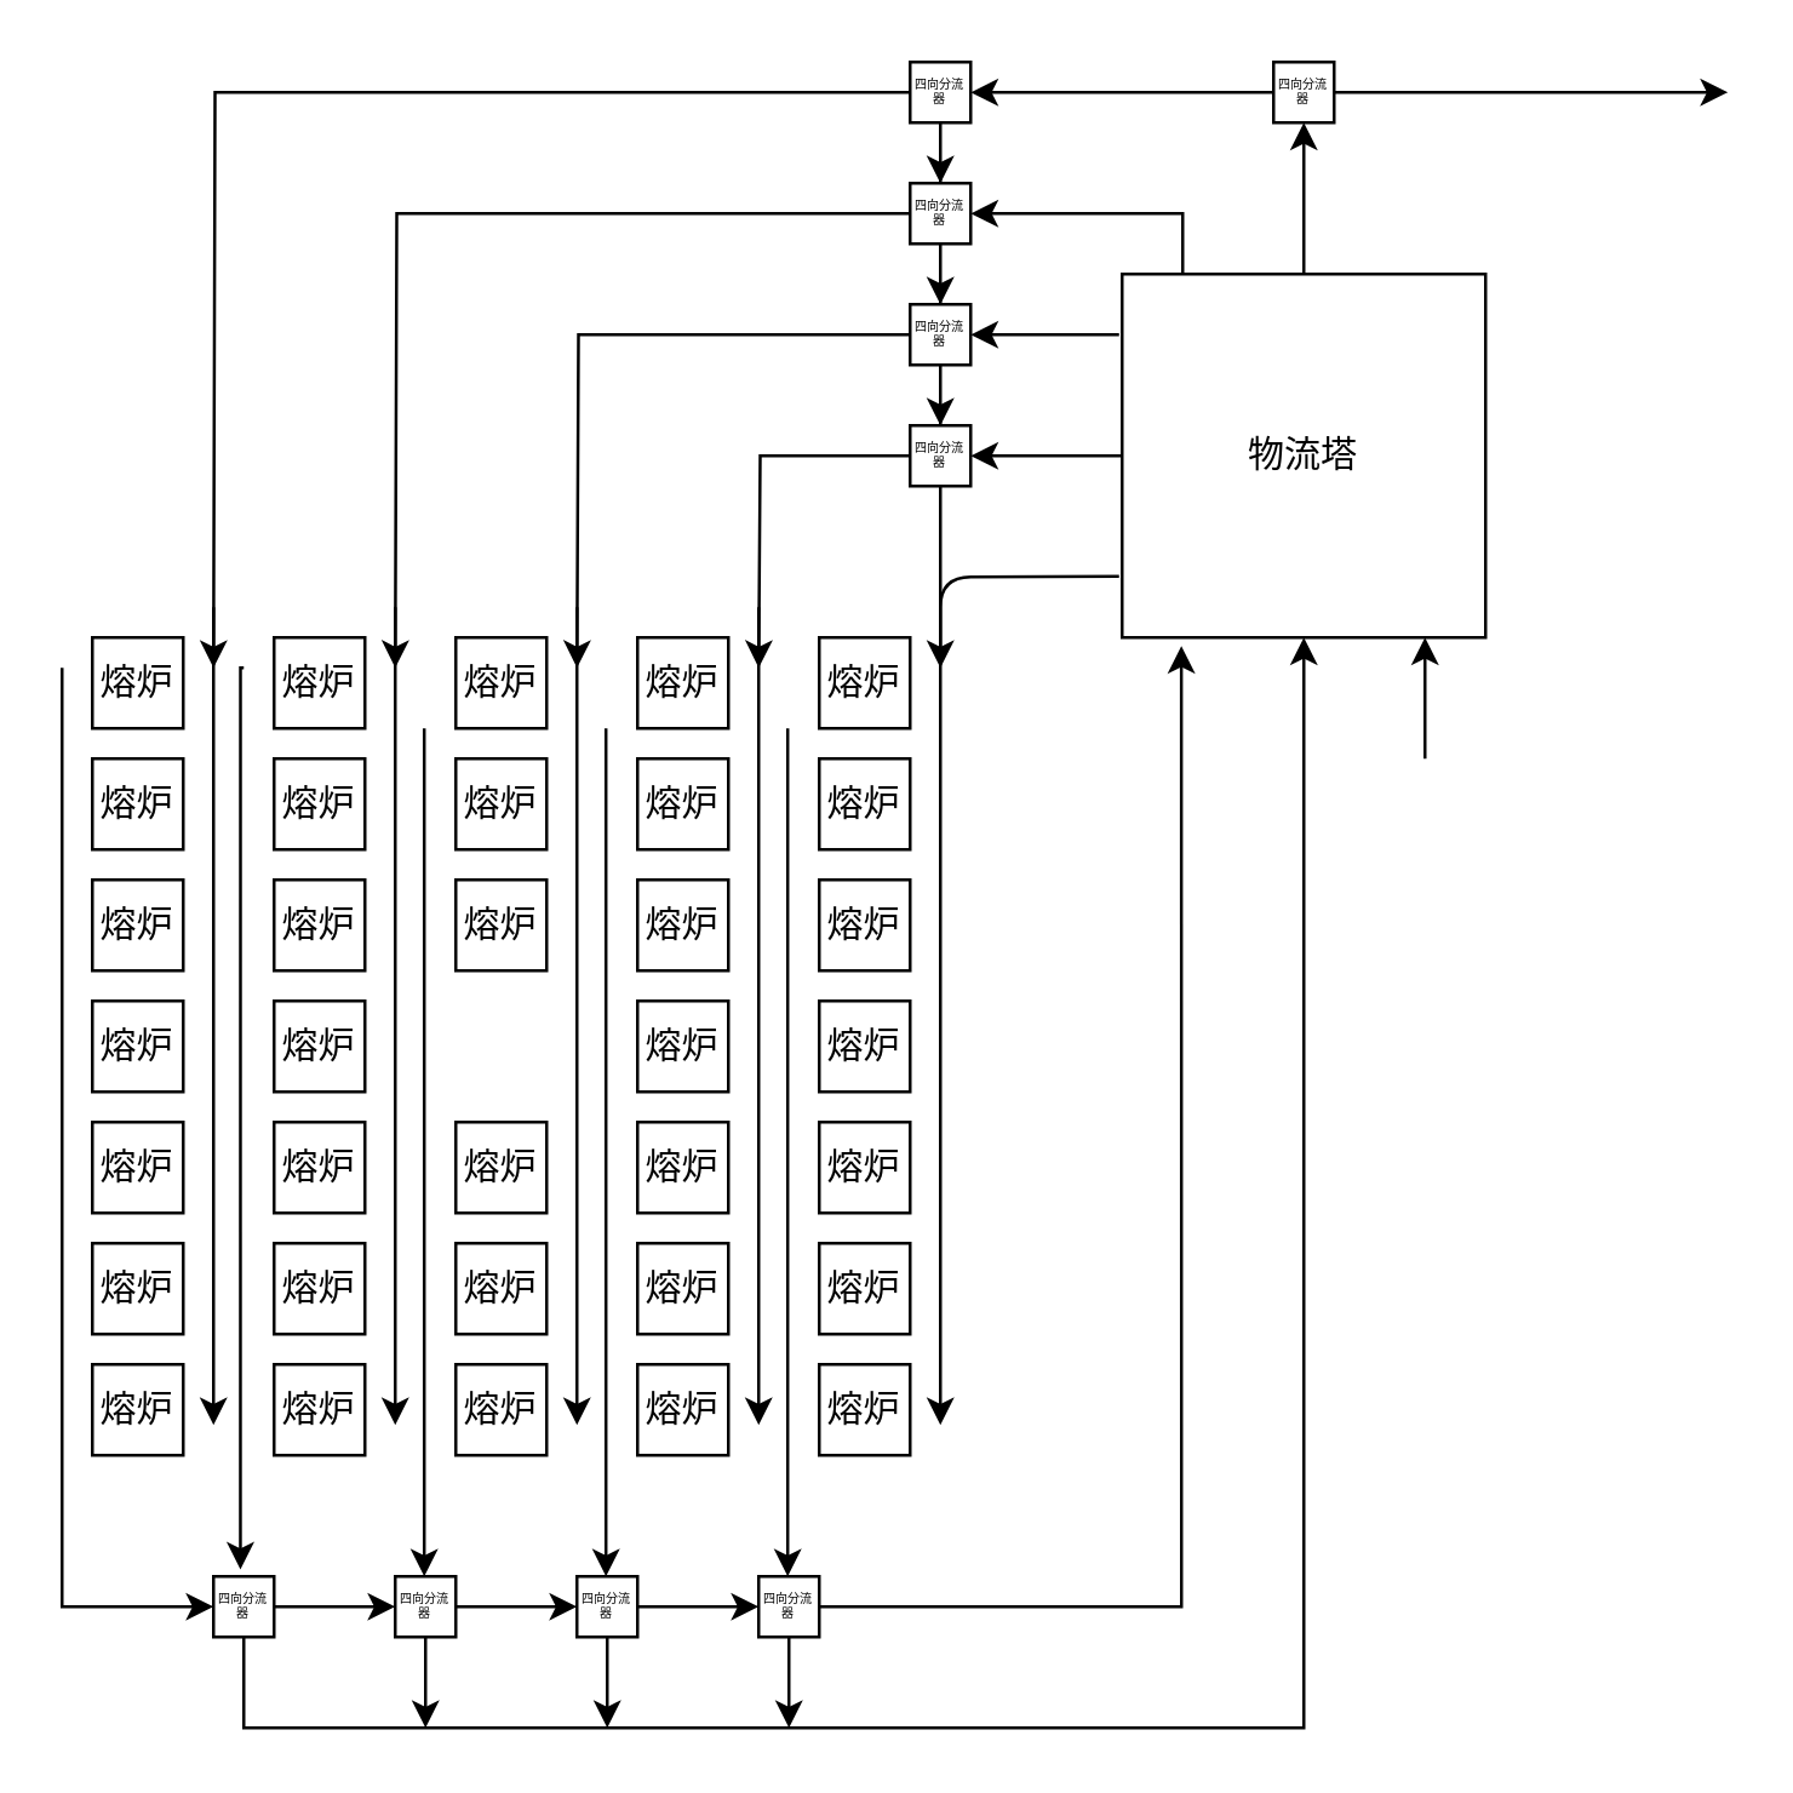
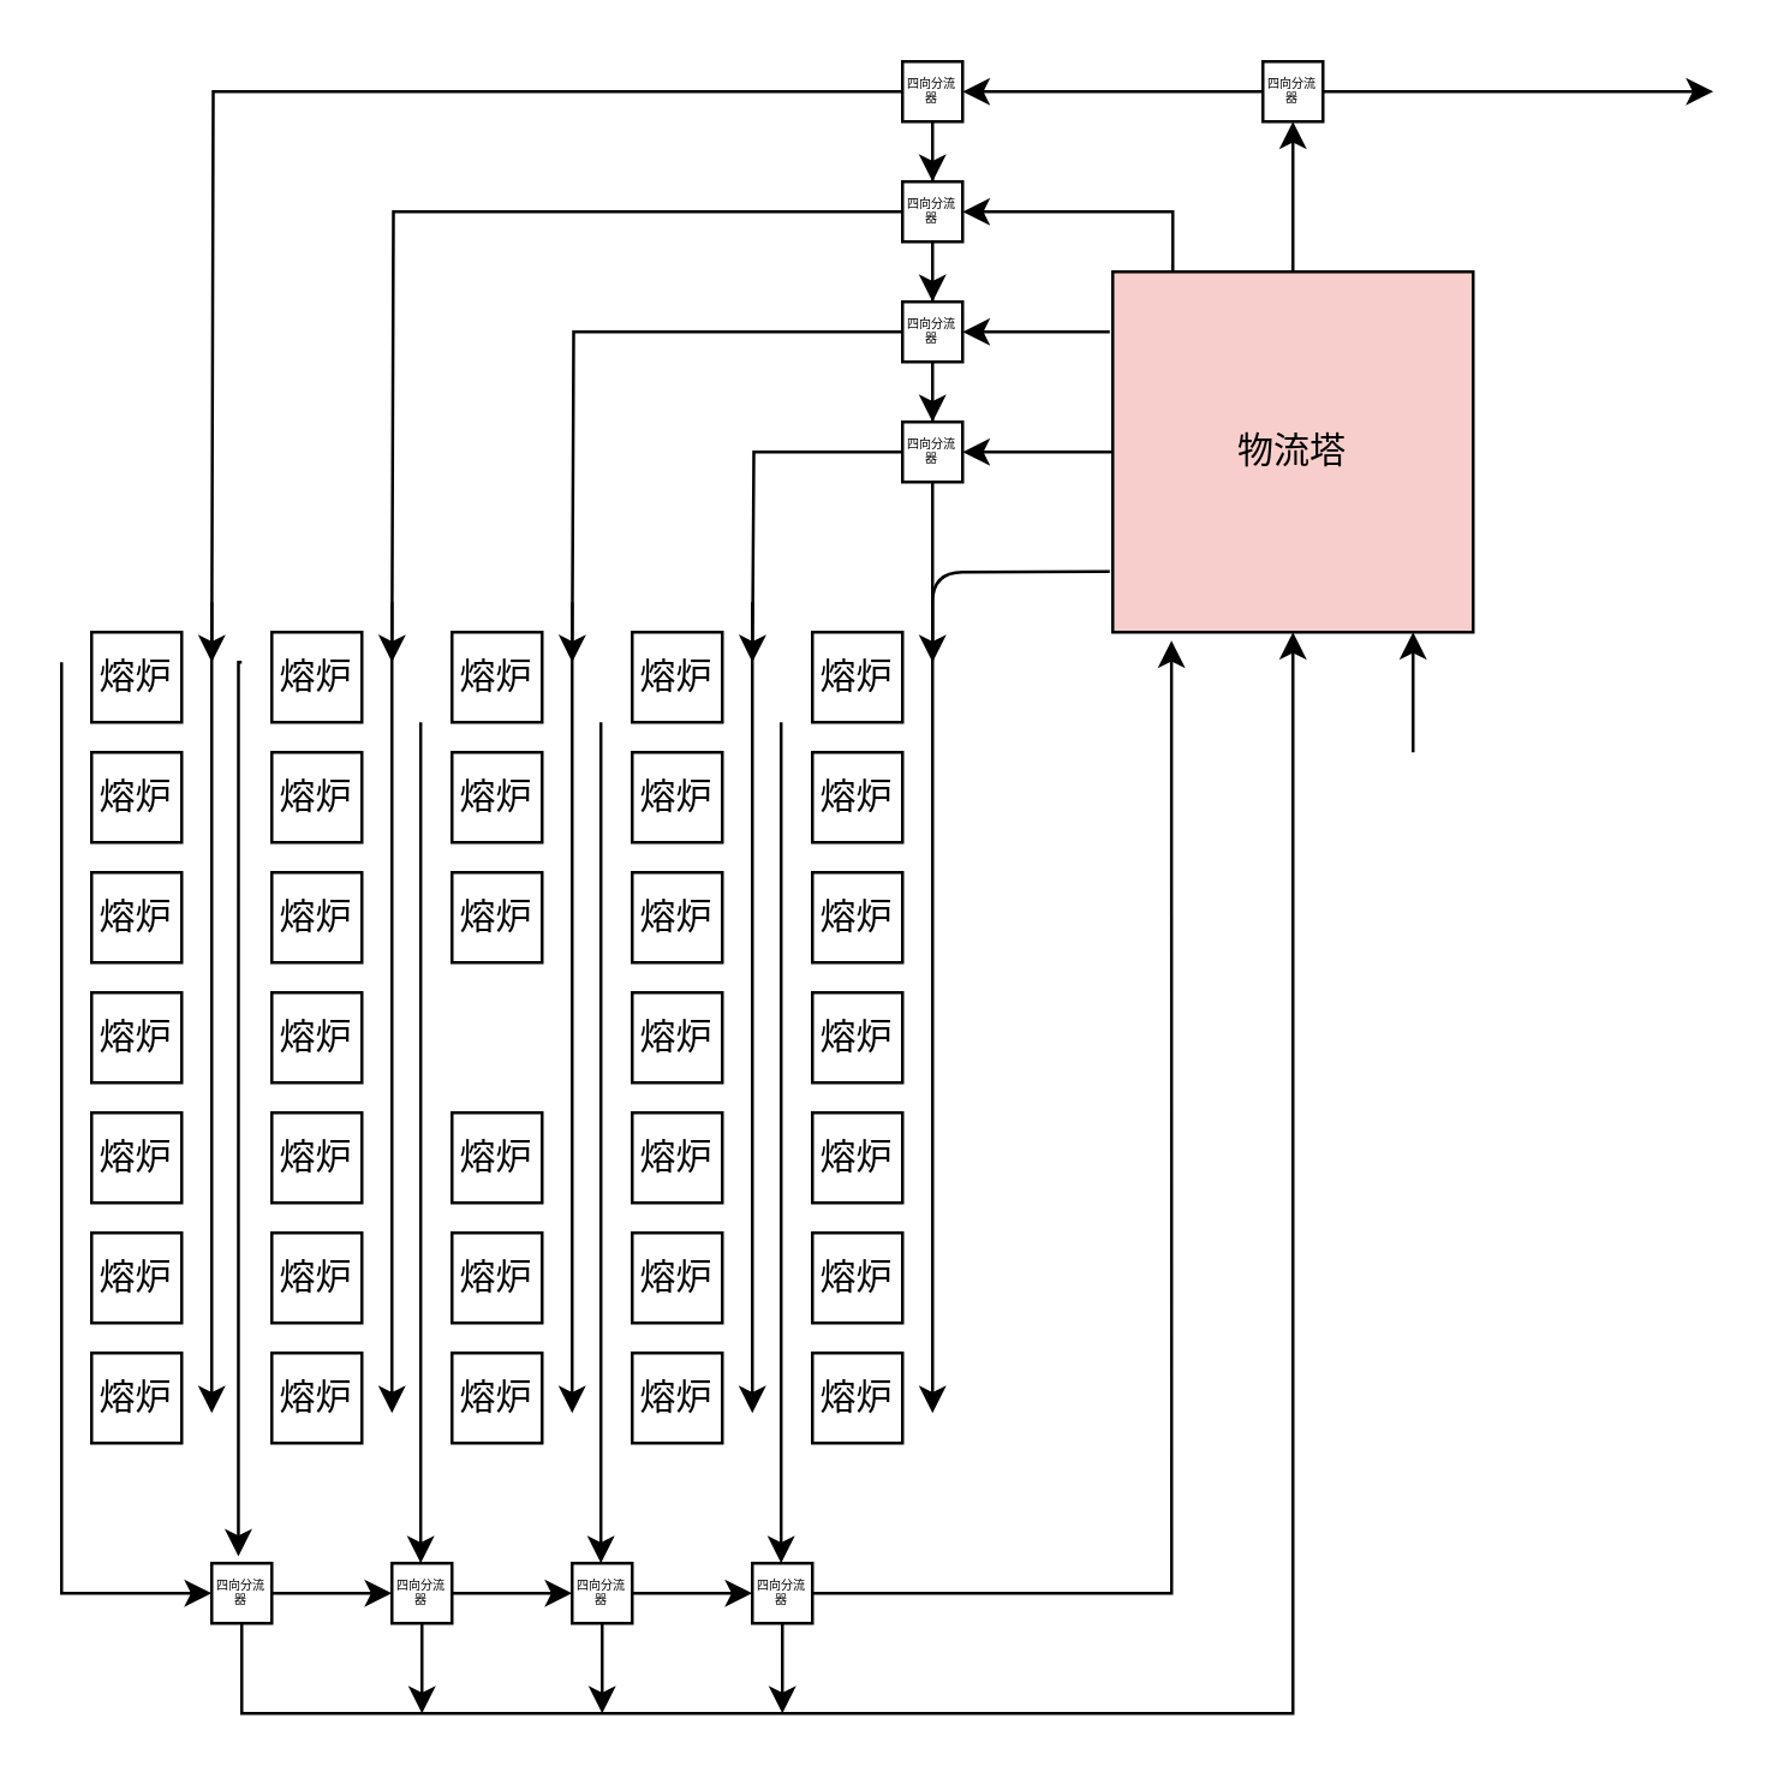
  <mxCell id="0" />
  <mxCell id="1" parent="0" />
  <mxCell id="2" style="edgeStyle=orthogonalEdgeStyle;rounded=0;orthogonalLoop=1;jettySize=auto;html=1;entryX=0.5;entryY=1;entryDx=0;entryDy=0;" edge="1" parent="1" source="4" target="22"><mxGeometry relative="1" as="geometry"><mxPoint x="430" y="50" as="targetPoint" /></mxGeometry></mxCell>
  <mxCell id="3" style="edgeStyle=orthogonalEdgeStyle;rounded=0;orthogonalLoop=1;jettySize=auto;html=1;entryX=1;entryY=0.5;entryDx=0;entryDy=0;" edge="1" parent="1" source="4" target="13"><mxGeometry relative="1" as="geometry" /></mxCell>
- <mxCell id="4" value="物流塔" style="whiteSpace=wrap;html=1;aspect=fixed;" vertex="1" parent="1"><mxGeometry x="370" y="90" width="120" height="120" as="geometry" /></mxCell>
+ <mxCell id="4" value="物流塔" style="whiteSpace=wrap;html=1;aspect=fixed;fillColor=#f8cecc;" vertex="1" parent="1"><mxGeometry x="370" y="90" width="120" height="120" as="geometry" /></mxCell>
  <mxCell id="5" style="edgeStyle=orthogonalEdgeStyle;rounded=0;orthogonalLoop=1;jettySize=auto;html=1;entryX=0.5;entryY=0;entryDx=0;entryDy=0;" edge="1" parent="1" source="7" target="10"><mxGeometry relative="1" as="geometry" /></mxCell>
  <mxCell id="6" style="edgeStyle=orthogonalEdgeStyle;rounded=0;orthogonalLoop=1;jettySize=auto;html=1;" edge="1" parent="1" source="7"><mxGeometry relative="1" as="geometry"><mxPoint x="130" y="220" as="targetPoint" /></mxGeometry></mxCell>
  <mxCell id="7" value="四向分流器" style="whiteSpace=wrap;html=1;aspect=fixed;fontSize=4;" vertex="1" parent="1"><mxGeometry x="300" y="60" width="20" height="20" as="geometry" /></mxCell>
  <mxCell id="8" style="edgeStyle=orthogonalEdgeStyle;rounded=0;orthogonalLoop=1;jettySize=auto;html=1;entryX=0.5;entryY=0;entryDx=0;entryDy=0;" edge="1" parent="1" source="10" target="13"><mxGeometry relative="1" as="geometry" /></mxCell>
  <mxCell id="9" style="edgeStyle=orthogonalEdgeStyle;rounded=0;orthogonalLoop=1;jettySize=auto;html=1;" edge="1" parent="1" source="10"><mxGeometry relative="1" as="geometry"><mxPoint x="190" y="220" as="targetPoint" /></mxGeometry></mxCell>
  <mxCell id="10" value="四向分流器" style="whiteSpace=wrap;html=1;aspect=fixed;fontSize=4;" vertex="1" parent="1"><mxGeometry x="300" y="100" width="20" height="20" as="geometry" /></mxCell>
  <mxCell id="11" style="edgeStyle=orthogonalEdgeStyle;rounded=0;orthogonalLoop=1;jettySize=auto;html=1;" edge="1" parent="1" source="13"><mxGeometry relative="1" as="geometry"><mxPoint x="310" y="220" as="targetPoint" /></mxGeometry></mxCell>
  <mxCell id="12" style="edgeStyle=orthogonalEdgeStyle;rounded=0;orthogonalLoop=1;jettySize=auto;html=1;" edge="1" parent="1" source="13"><mxGeometry relative="1" as="geometry"><mxPoint x="250" y="220" as="targetPoint" /></mxGeometry></mxCell>
  <mxCell id="13" value="四向分流器" style="whiteSpace=wrap;html=1;aspect=fixed;fontSize=4;" vertex="1" parent="1"><mxGeometry x="300" y="140" width="20" height="20" as="geometry" /></mxCell>
  <mxCell id="14" value="" style="endArrow=classic;html=1;entryX=1;entryY=0.5;entryDx=0;entryDy=0;" edge="1" parent="1" target="10"><mxGeometry width="50" height="50" relative="1" as="geometry"><mxPoint x="369" y="110" as="sourcePoint" /><mxPoint x="330" y="110" as="targetPoint" /></mxGeometry></mxCell>
  <mxCell id="15" value="" style="endArrow=classic;html=1;" edge="1" parent="1"><mxGeometry width="50" height="50" relative="1" as="geometry"><mxPoint x="369" y="189.83" as="sourcePoint" /><mxPoint x="310" y="470" as="targetPoint" /><Array as="points"><mxPoint x="310" y="190" /></Array></mxGeometry></mxCell>
  <mxCell id="16" style="edgeStyle=orthogonalEdgeStyle;rounded=0;orthogonalLoop=1;jettySize=auto;html=1;entryX=1;entryY=0.5;entryDx=0;entryDy=0;" edge="1" parent="1" target="7"><mxGeometry relative="1" as="geometry"><mxPoint x="390" y="90" as="sourcePoint" /><mxPoint x="390" y="50" as="targetPoint" /><Array as="points"><mxPoint x="390" y="70" /></Array></mxGeometry></mxCell>
  <mxCell id="17" style="edgeStyle=orthogonalEdgeStyle;rounded=0;orthogonalLoop=1;jettySize=auto;html=1;entryX=0.5;entryY=1;entryDx=0;entryDy=0;" edge="1" parent="1"><mxGeometry relative="1" as="geometry"><mxPoint x="470" y="250" as="sourcePoint" /><mxPoint x="470" y="210" as="targetPoint" /><Array as="points"><mxPoint x="470" y="230" /><mxPoint x="470" y="230" /></Array></mxGeometry></mxCell>
  <mxCell id="18" style="edgeStyle=orthogonalEdgeStyle;rounded=0;orthogonalLoop=1;jettySize=auto;html=1;entryX=0.5;entryY=0;entryDx=0;entryDy=0;" edge="1" parent="1" source="20" target="7"><mxGeometry relative="1" as="geometry" /></mxCell>
  <mxCell id="19" style="edgeStyle=orthogonalEdgeStyle;rounded=0;orthogonalLoop=1;jettySize=auto;html=1;" edge="1" parent="1" source="20"><mxGeometry relative="1" as="geometry"><mxPoint x="70" y="220" as="targetPoint" /></mxGeometry></mxCell>
  <mxCell id="20" value="四向分流器" style="whiteSpace=wrap;html=1;aspect=fixed;fontSize=4;" vertex="1" parent="1"><mxGeometry x="300" y="20" width="20" height="20" as="geometry" /></mxCell>
  <mxCell id="21" style="edgeStyle=orthogonalEdgeStyle;rounded=0;orthogonalLoop=1;jettySize=auto;html=1;entryX=1;entryY=0.5;entryDx=0;entryDy=0;" edge="1" parent="1" source="22" target="20"><mxGeometry relative="1" as="geometry" /></mxCell>
  <mxCell id="22" value="四向分流器" style="whiteSpace=wrap;html=1;aspect=fixed;fontSize=4;" vertex="1" parent="1"><mxGeometry x="420" y="20" width="20" height="20" as="geometry" /></mxCell>
  <mxCell id="23" value="熔炉&lt;br&gt;" style="rounded=0;whiteSpace=wrap;html=1;" vertex="1" parent="1"><mxGeometry x="270" y="210" width="30" height="30" as="geometry" /></mxCell>
  <mxCell id="24" style="edgeStyle=orthogonalEdgeStyle;rounded=0;orthogonalLoop=1;jettySize=auto;html=1;" edge="1" parent="1"><mxGeometry relative="1" as="geometry"><mxPoint x="259.58" y="520" as="targetPoint" /><mxPoint x="259.58" y="240" as="sourcePoint" /></mxGeometry></mxCell>
  <mxCell id="25" style="edgeStyle=orthogonalEdgeStyle;rounded=0;orthogonalLoop=1;jettySize=auto;html=1;" edge="1" parent="1"><mxGeometry relative="1" as="geometry"><mxPoint x="250" y="470" as="targetPoint" /><mxPoint x="250" y="200" as="sourcePoint" /></mxGeometry></mxCell>
  <mxCell id="26" value="熔炉&lt;br&gt;" style="rounded=0;whiteSpace=wrap;html=1;" vertex="1" parent="1"><mxGeometry x="210" y="210" width="30" height="30" as="geometry" /></mxCell>
  <mxCell id="27" style="edgeStyle=orthogonalEdgeStyle;rounded=0;orthogonalLoop=1;jettySize=auto;html=1;" edge="1" parent="1"><mxGeometry relative="1" as="geometry"><mxPoint x="199.58" y="520" as="targetPoint" /><mxPoint x="199.58" y="240" as="sourcePoint" /></mxGeometry></mxCell>
  <mxCell id="28" style="edgeStyle=orthogonalEdgeStyle;rounded=0;orthogonalLoop=1;jettySize=auto;html=1;" edge="1" parent="1"><mxGeometry relative="1" as="geometry"><mxPoint x="190" y="470" as="targetPoint" /><mxPoint x="190" y="200" as="sourcePoint" /></mxGeometry></mxCell>
  <mxCell id="29" value="熔炉&lt;br&gt;" style="rounded=0;whiteSpace=wrap;html=1;" vertex="1" parent="1"><mxGeometry x="150" y="210" width="30" height="30" as="geometry" /></mxCell>
  <mxCell id="30" style="edgeStyle=orthogonalEdgeStyle;rounded=0;orthogonalLoop=1;jettySize=auto;html=1;" edge="1" parent="1"><mxGeometry relative="1" as="geometry"><mxPoint x="139.58" y="520" as="targetPoint" /><mxPoint x="139.58" y="240" as="sourcePoint" /></mxGeometry></mxCell>
  <mxCell id="31" style="edgeStyle=orthogonalEdgeStyle;rounded=0;orthogonalLoop=1;jettySize=auto;html=1;" edge="1" parent="1"><mxGeometry relative="1" as="geometry"><mxPoint x="130" y="470" as="targetPoint" /><mxPoint x="130" y="200" as="sourcePoint" /></mxGeometry></mxCell>
  <mxCell id="32" value="熔炉&lt;br&gt;" style="rounded=0;whiteSpace=wrap;html=1;" vertex="1" parent="1"><mxGeometry x="90" y="210" width="30" height="30" as="geometry" /></mxCell>
  <mxCell id="33" style="edgeStyle=orthogonalEdgeStyle;rounded=0;orthogonalLoop=1;jettySize=auto;html=1;entryX=0.444;entryY=-0.114;entryDx=0;entryDy=0;entryPerimeter=0;" edge="1" parent="1" target="39"><mxGeometry relative="1" as="geometry"><mxPoint x="80" y="500" as="targetPoint" /><mxPoint x="80" y="220" as="sourcePoint" /><Array as="points"><mxPoint x="79" y="220" /></Array></mxGeometry></mxCell>
  <mxCell id="34" style="edgeStyle=orthogonalEdgeStyle;rounded=0;orthogonalLoop=1;jettySize=auto;html=1;" edge="1" parent="1"><mxGeometry relative="1" as="geometry"><mxPoint x="70" y="470" as="targetPoint" /><mxPoint x="70" y="200" as="sourcePoint" /></mxGeometry></mxCell>
  <mxCell id="35" value="熔炉&lt;br&gt;" style="rounded=0;whiteSpace=wrap;html=1;" vertex="1" parent="1"><mxGeometry x="30" y="210" width="30" height="30" as="geometry" /></mxCell>
  <mxCell id="36" style="edgeStyle=orthogonalEdgeStyle;rounded=0;orthogonalLoop=1;jettySize=auto;html=1;" edge="1" parent="1"><mxGeometry relative="1" as="geometry"><mxPoint x="70" y="530" as="targetPoint" /><mxPoint x="20" y="220" as="sourcePoint" /><Array as="points"><mxPoint x="20" y="410" /><mxPoint x="20" y="410" /></Array></mxGeometry></mxCell>
  <mxCell id="37" style="edgeStyle=orthogonalEdgeStyle;rounded=0;orthogonalLoop=1;jettySize=auto;html=1;entryX=0;entryY=0.5;entryDx=0;entryDy=0;" edge="1" parent="1" source="39" target="42"><mxGeometry relative="1" as="geometry" /></mxCell>
  <mxCell id="38" style="edgeStyle=orthogonalEdgeStyle;rounded=0;orthogonalLoop=1;jettySize=auto;html=1;entryX=0.5;entryY=1;entryDx=0;entryDy=0;" edge="1" parent="1" source="39" target="4"><mxGeometry relative="1" as="geometry"><mxPoint x="430" y="270" as="targetPoint" /><Array as="points"><mxPoint x="80" y="570" /><mxPoint x="430" y="570" /></Array></mxGeometry></mxCell>
  <mxCell id="39" value="四向分流器" style="whiteSpace=wrap;html=1;aspect=fixed;fontSize=4;" vertex="1" parent="1"><mxGeometry x="70" y="520" width="20" height="20" as="geometry" /></mxCell>
  <mxCell id="40" style="edgeStyle=orthogonalEdgeStyle;rounded=0;orthogonalLoop=1;jettySize=auto;html=1;entryX=0;entryY=0.5;entryDx=0;entryDy=0;" edge="1" parent="1" source="42" target="45"><mxGeometry relative="1" as="geometry" /></mxCell>
  <mxCell id="41" style="edgeStyle=orthogonalEdgeStyle;rounded=0;orthogonalLoop=1;jettySize=auto;html=1;" edge="1" parent="1" source="42"><mxGeometry relative="1" as="geometry"><mxPoint x="140" y="570" as="targetPoint" /></mxGeometry></mxCell>
  <mxCell id="42" value="四向分流器" style="whiteSpace=wrap;html=1;aspect=fixed;fontSize=4;" vertex="1" parent="1"><mxGeometry x="130" y="520" width="20" height="20" as="geometry" /></mxCell>
  <mxCell id="43" style="edgeStyle=orthogonalEdgeStyle;rounded=0;orthogonalLoop=1;jettySize=auto;html=1;entryX=0;entryY=0.5;entryDx=0;entryDy=0;" edge="1" parent="1" source="45" target="48"><mxGeometry relative="1" as="geometry" /></mxCell>
  <mxCell id="44" style="edgeStyle=orthogonalEdgeStyle;rounded=0;orthogonalLoop=1;jettySize=auto;html=1;" edge="1" parent="1" source="45"><mxGeometry relative="1" as="geometry"><mxPoint x="200" y="570" as="targetPoint" /></mxGeometry></mxCell>
  <mxCell id="45" value="四向分流器" style="whiteSpace=wrap;html=1;aspect=fixed;fontSize=4;" vertex="1" parent="1"><mxGeometry x="190" y="520" width="20" height="20" as="geometry" /></mxCell>
  <mxCell id="46" style="edgeStyle=orthogonalEdgeStyle;rounded=0;orthogonalLoop=1;jettySize=auto;html=1;entryX=0.163;entryY=1.023;entryDx=0;entryDy=0;entryPerimeter=0;" edge="1" parent="1" source="48" target="4"><mxGeometry relative="1" as="geometry"><mxPoint x="390" y="260" as="targetPoint" /></mxGeometry></mxCell>
  <mxCell id="47" style="edgeStyle=orthogonalEdgeStyle;rounded=0;orthogonalLoop=1;jettySize=auto;html=1;" edge="1" parent="1" source="48"><mxGeometry relative="1" as="geometry"><mxPoint x="260" y="570" as="targetPoint" /></mxGeometry></mxCell>
  <mxCell id="48" value="四向分流器" style="whiteSpace=wrap;html=1;aspect=fixed;fontSize=4;" vertex="1" parent="1"><mxGeometry x="250" y="520" width="20" height="20" as="geometry" /></mxCell>
  <mxCell id="49" value="熔炉&lt;br&gt;" style="rounded=0;whiteSpace=wrap;html=1;" vertex="1" parent="1"><mxGeometry x="270" y="250" width="30" height="30" as="geometry" /></mxCell>
  <mxCell id="50" value="熔炉&lt;br&gt;" style="rounded=0;whiteSpace=wrap;html=1;" vertex="1" parent="1"><mxGeometry x="270" y="290" width="30" height="30" as="geometry" /></mxCell>
  <mxCell id="51" value="熔炉&lt;br&gt;" style="rounded=0;whiteSpace=wrap;html=1;" vertex="1" parent="1"><mxGeometry x="270" y="330" width="30" height="30" as="geometry" /></mxCell>
  <mxCell id="52" value="熔炉&lt;br&gt;" style="rounded=0;whiteSpace=wrap;html=1;" vertex="1" parent="1"><mxGeometry x="270" y="370" width="30" height="30" as="geometry" /></mxCell>
  <mxCell id="53" value="熔炉&lt;br&gt;" style="rounded=0;whiteSpace=wrap;html=1;" vertex="1" parent="1"><mxGeometry x="270" y="410" width="30" height="30" as="geometry" /></mxCell>
  <mxCell id="54" value="熔炉&lt;br&gt;" style="rounded=0;whiteSpace=wrap;html=1;" vertex="1" parent="1"><mxGeometry x="270" y="450" width="30" height="30" as="geometry" /></mxCell>
  <mxCell id="55" value="熔炉&lt;br&gt;" style="rounded=0;whiteSpace=wrap;html=1;" vertex="1" parent="1"><mxGeometry x="210" y="250" width="30" height="30" as="geometry" /></mxCell>
  <mxCell id="56" value="熔炉&lt;br&gt;" style="rounded=0;whiteSpace=wrap;html=1;" vertex="1" parent="1"><mxGeometry x="210" y="290" width="30" height="30" as="geometry" /></mxCell>
  <mxCell id="57" value="熔炉&lt;br&gt;" style="rounded=0;whiteSpace=wrap;html=1;" vertex="1" parent="1"><mxGeometry x="210" y="330" width="30" height="30" as="geometry" /></mxCell>
  <mxCell id="58" value="熔炉&lt;br&gt;" style="rounded=0;whiteSpace=wrap;html=1;" vertex="1" parent="1"><mxGeometry x="210" y="370" width="30" height="30" as="geometry" /></mxCell>
  <mxCell id="59" value="熔炉&lt;br&gt;" style="rounded=0;whiteSpace=wrap;html=1;" vertex="1" parent="1"><mxGeometry x="210" y="410" width="30" height="30" as="geometry" /></mxCell>
  <mxCell id="60" value="熔炉&lt;br&gt;" style="rounded=0;whiteSpace=wrap;html=1;" vertex="1" parent="1"><mxGeometry x="210" y="450" width="30" height="30" as="geometry" /></mxCell>
  <mxCell id="61" value="熔炉&lt;br&gt;" style="rounded=0;whiteSpace=wrap;html=1;" vertex="1" parent="1"><mxGeometry x="150" y="250" width="30" height="30" as="geometry" /></mxCell>
  <mxCell id="62" value="熔炉&lt;br&gt;" style="rounded=0;whiteSpace=wrap;html=1;" vertex="1" parent="1"><mxGeometry x="150" y="290" width="30" height="30" as="geometry" /></mxCell>
  <mxCell id="63" value="熔炉&lt;br&gt;" style="rounded=0;whiteSpace=wrap;html=1;" vertex="1" parent="1"><mxGeometry x="150" y="370" width="30" height="30" as="geometry" /></mxCell>
  <mxCell id="64" value="熔炉&lt;br&gt;" style="rounded=0;whiteSpace=wrap;html=1;" vertex="1" parent="1"><mxGeometry x="150" y="410" width="30" height="30" as="geometry" /></mxCell>
  <mxCell id="65" value="熔炉&lt;br&gt;" style="rounded=0;whiteSpace=wrap;html=1;" vertex="1" parent="1"><mxGeometry x="150" y="450" width="30" height="30" as="geometry" /></mxCell>
  <mxCell id="66" value="熔炉&lt;br&gt;" style="rounded=0;whiteSpace=wrap;html=1;" vertex="1" parent="1"><mxGeometry x="90" y="250" width="30" height="30" as="geometry" /></mxCell>
  <mxCell id="67" value="熔炉&lt;br&gt;" style="rounded=0;whiteSpace=wrap;html=1;" vertex="1" parent="1"><mxGeometry x="90" y="290" width="30" height="30" as="geometry" /></mxCell>
  <mxCell id="68" value="熔炉&lt;br&gt;" style="rounded=0;whiteSpace=wrap;html=1;" vertex="1" parent="1"><mxGeometry x="90" y="330" width="30" height="30" as="geometry" /></mxCell>
  <mxCell id="69" value="熔炉&lt;br&gt;" style="rounded=0;whiteSpace=wrap;html=1;" vertex="1" parent="1"><mxGeometry x="90" y="370" width="30" height="30" as="geometry" /></mxCell>
  <mxCell id="70" value="熔炉&lt;br&gt;" style="rounded=0;whiteSpace=wrap;html=1;" vertex="1" parent="1"><mxGeometry x="90" y="410" width="30" height="30" as="geometry" /></mxCell>
  <mxCell id="71" value="熔炉&lt;br&gt;" style="rounded=0;whiteSpace=wrap;html=1;" vertex="1" parent="1"><mxGeometry x="90" y="450" width="30" height="30" as="geometry" /></mxCell>
  <mxCell id="72" value="熔炉&lt;br&gt;" style="rounded=0;whiteSpace=wrap;html=1;" vertex="1" parent="1"><mxGeometry x="30" y="250" width="30" height="30" as="geometry" /></mxCell>
  <mxCell id="73" value="熔炉&lt;br&gt;" style="rounded=0;whiteSpace=wrap;html=1;" vertex="1" parent="1"><mxGeometry x="30" y="290" width="30" height="30" as="geometry" /></mxCell>
  <mxCell id="74" value="熔炉&lt;br&gt;" style="rounded=0;whiteSpace=wrap;html=1;" vertex="1" parent="1"><mxGeometry x="30" y="330" width="30" height="30" as="geometry" /></mxCell>
  <mxCell id="75" value="熔炉&lt;br&gt;" style="rounded=0;whiteSpace=wrap;html=1;" vertex="1" parent="1"><mxGeometry x="30" y="370" width="30" height="30" as="geometry" /></mxCell>
  <mxCell id="76" value="熔炉&lt;br&gt;" style="rounded=0;whiteSpace=wrap;html=1;" vertex="1" parent="1"><mxGeometry x="30" y="410" width="30" height="30" as="geometry" /></mxCell>
  <mxCell id="77" value="熔炉&lt;br&gt;" style="rounded=0;whiteSpace=wrap;html=1;" vertex="1" parent="1"><mxGeometry x="30" y="450" width="30" height="30" as="geometry" /></mxCell>
  <mxCell id="78" value="" style="endArrow=classic;html=1;exitX=1;exitY=0.5;exitDx=0;exitDy=0;" edge="1" parent="1" source="22"><mxGeometry width="50" height="50" relative="1" as="geometry"><mxPoint x="430" y="240" as="sourcePoint" /><mxPoint x="570" y="30" as="targetPoint" /></mxGeometry></mxCell>
